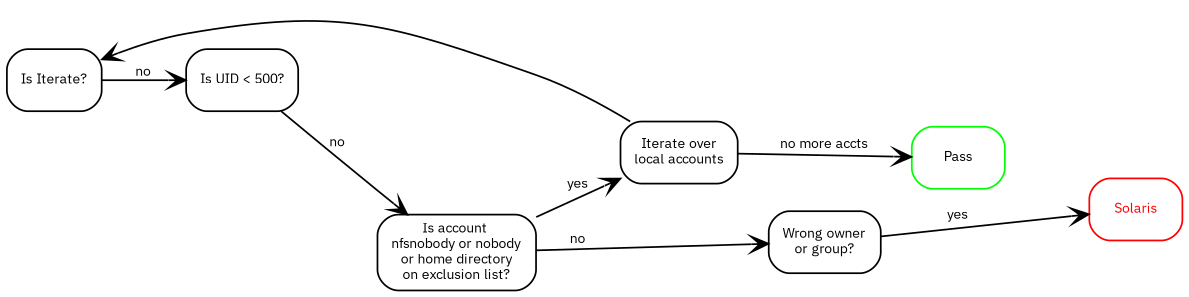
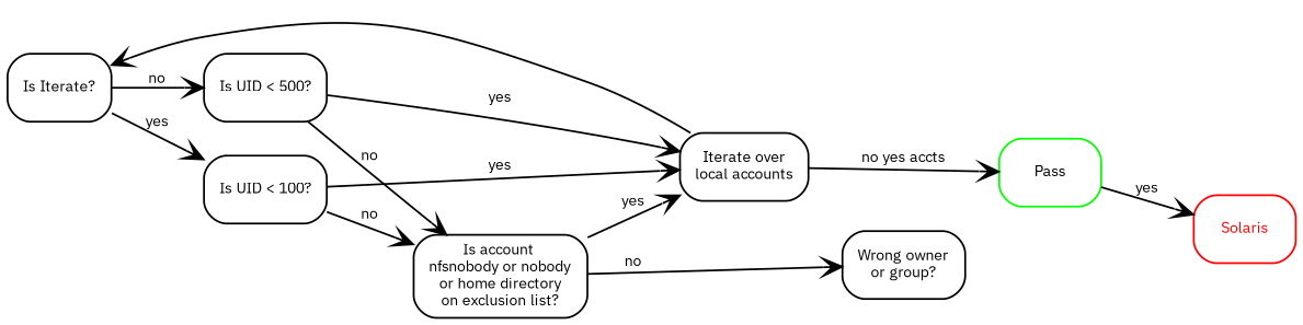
  digraph {
    fontname="IBM Plex Sans"
    fontsize="8pt"
    labelloc=t
    rankdir=LR
    node [fontname="IBM Plex Sans" fontsize=8 shape=box style=rounded]
    edge [arrowhead=ovee fontname="IBM Plex Sans" fontsize=8]
    n1 [label="Is Iterate?"]
    "Iterate over\nlocal accounts"
    Pass [color=green fontcolor=black]
+   "Is UID < 100?"
    "Is UID < 500?"
    "Is account \nnfsnobody or nobody\nor home directory\non exclusion list?"
    "Wrong owner\nor group?"
    n8 [color=red fontcolor=red label=Solaris]
+   n1 -> "Is UID < 100?" [label=yes]
    n1 -> "Is UID < 500?" [label=no]
    "Iterate over\nlocal accounts" -> n1
-   "Iterate over\nlocal accounts" -> Pass [label="no more accts"]
+   "Iterate over\nlocal accounts" -> Pass [label="no yes accts"]
+   "Is UID < 100?" -> "Iterate over\nlocal accounts" [label=yes]
+   "Is UID < 100?" -> "Is account \nnfsnobody or nobody\nor home directory\non exclusion list?" [label=no]
+   "Is UID < 500?" -> "Iterate over\nlocal accounts" [label=yes]
    "Is UID < 500?" -> "Is account \nnfsnobody or nobody\nor home directory\non exclusion list?" [label=no]
    "Is account \nnfsnobody or nobody\nor home directory\non exclusion list?" -> "Iterate over\nlocal accounts" [label=yes]
    "Is account \nnfsnobody or nobody\nor home directory\non exclusion list?" -> "Wrong owner\nor group?" [label=no]
-   "Wrong owner\nor group?" -> n8 [label=yes]
+   Pass -> n8 [label=yes]
  }
